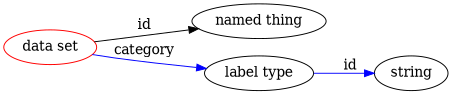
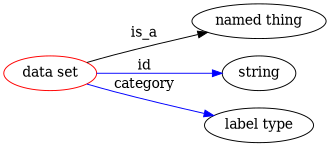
  digraph {
    rankdir=LR
    node [color=black]
    edge [color=blue style=solid]
    n1 [color=red height=0.5 label="data set" width=1.0471]
    "named thing" [height=0.5 width=1.5346]
    n3 [height=0.5 label=string width=0.84854]
    n4 [height=0.5 label="label type" width=1.2638]
-   n1 -> "named thing" [label=id color="" style=""]
-   n4 -> n3 [label=id]
+   n1 -> "named thing" [label=is_a color="" style=""]
+   n1 -> n3 [label=id]
    n1 -> n4 [label=category]
  }
